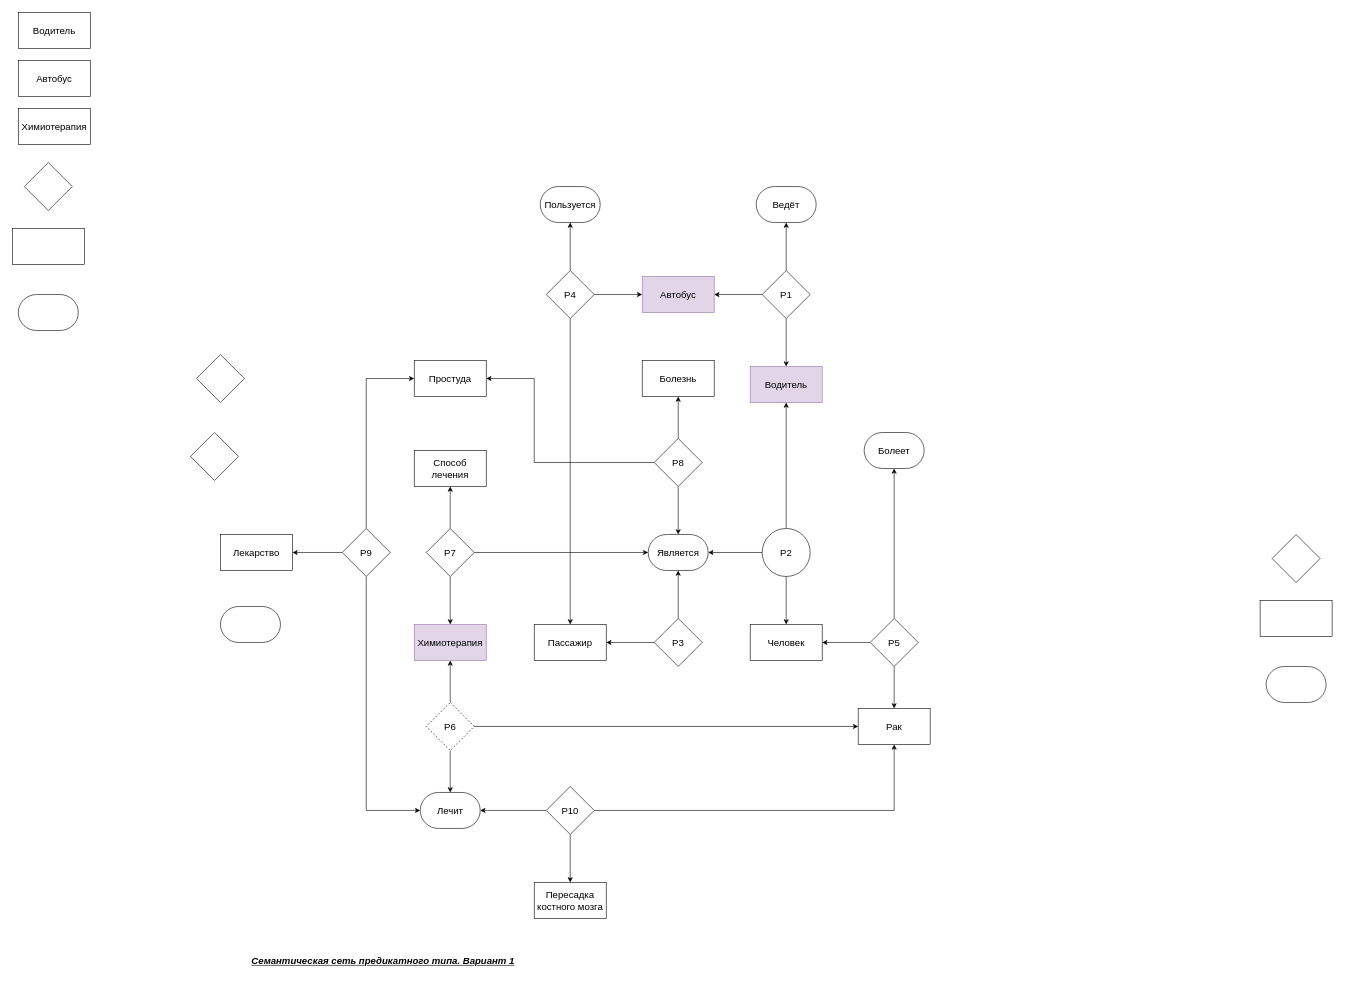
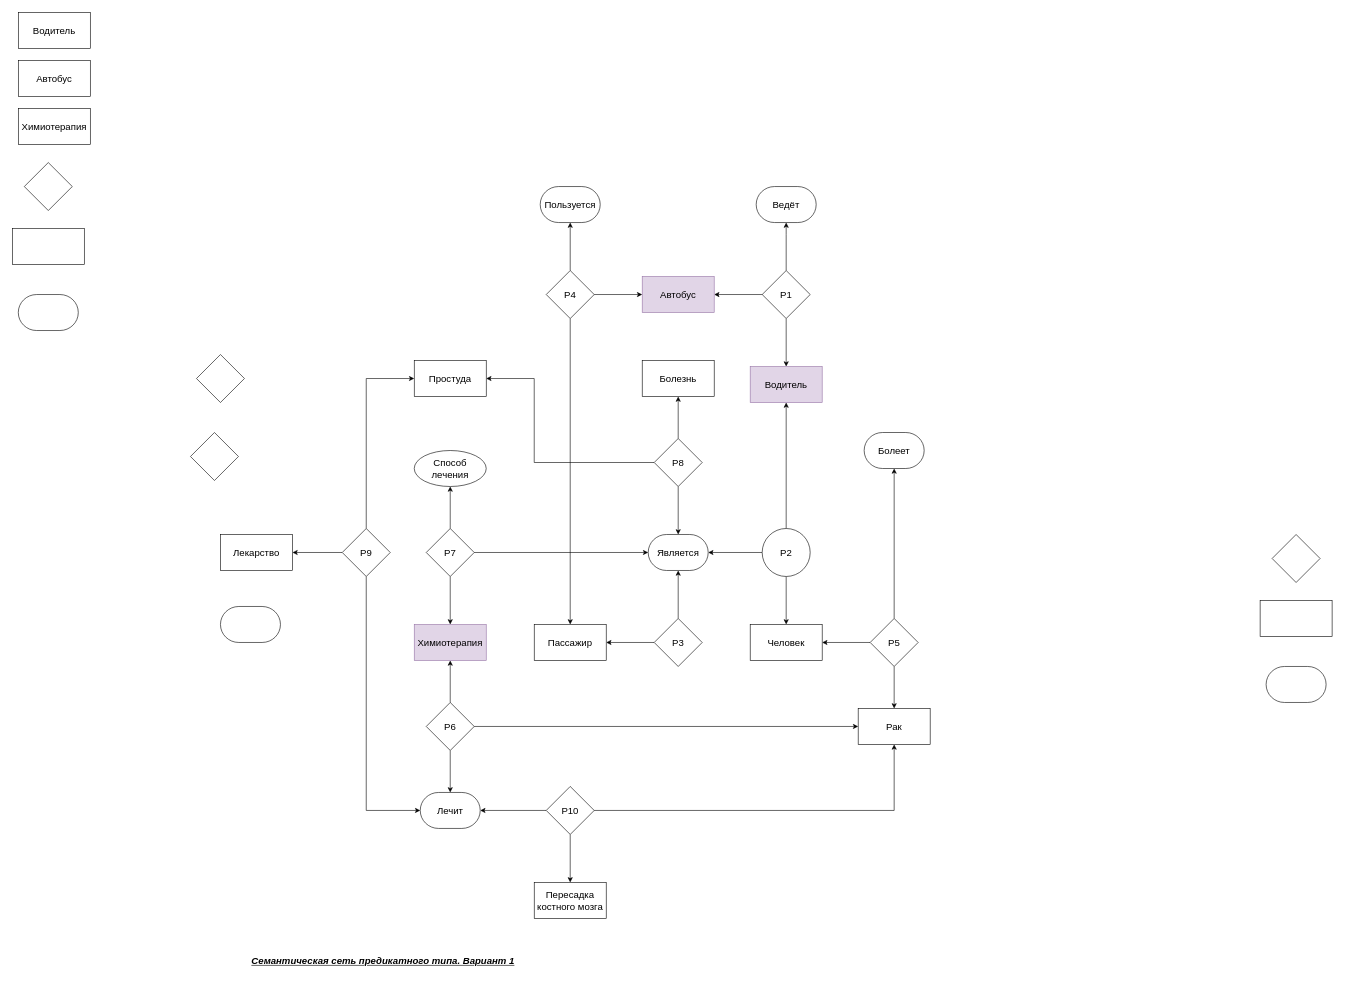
  <mxCell id="0" />
  <mxCell id="1" parent="0" />
  <mxCell id="2" value="Водитель" parent="1" style="rounded=0;whiteSpace=wrap;html=1;fontSize=16;" vertex="1"><mxGeometry as="geometry" x="30" y="20" width="120" height="60" /></mxCell>
  <mxCell id="3" value="Автобус" parent="1" style="rounded=0;whiteSpace=wrap;html=1;fontSize=16;" vertex="1"><mxGeometry as="geometry" x="30" y="100" width="120" height="60" /></mxCell>
  <mxCell id="4" value="Химиотерапия" parent="1" style="rounded=0;whiteSpace=wrap;html=1;fontSize=16;" vertex="1"><mxGeometry as="geometry" x="30" y="180" width="120" height="60" /></mxCell>
  <mxCell id="5" value="Семантическая сеть предикатного типа. Вариант 1" parent="1" style="text;html=1;resizable=0;points=[];autosize=1;align=left;verticalAlign=top;spacingTop=-4;fontSize=16;fontStyle=7" vertex="1"><mxGeometry as="geometry" x="417" y="1589" width="580" height="30" /></mxCell>
  <mxCell id="6" parent="1" style="edgeStyle=orthogonalEdgeStyle;rounded=0;orthogonalLoop=1;jettySize=auto;html=1;exitX=0;exitY=0.5;exitDx=0;exitDy=0;entryX=1;entryY=0.5;entryDx=0;entryDy=0;fontSize=16;" target="10" source="9" edge="1"><mxGeometry as="geometry" relative="1" /></mxCell>
  <mxCell id="7" parent="1" style="edgeStyle=orthogonalEdgeStyle;rounded=0;orthogonalLoop=1;jettySize=auto;html=1;exitX=0.5;exitY=1;exitDx=0;exitDy=0;entryX=0.5;entryY=0;entryDx=0;entryDy=0;fontSize=16;" target="15" source="9" edge="1"><mxGeometry as="geometry" relative="1" /></mxCell>
  <mxCell id="8" parent="1" style="edgeStyle=orthogonalEdgeStyle;rounded=0;orthogonalLoop=1;jettySize=auto;html=1;exitX=0.5;exitY=0;exitDx=0;exitDy=0;entryX=0.5;entryY=1;entryDx=0;entryDy=0;entryPerimeter=0;fontSize=16;" target="11" source="9" edge="1"><mxGeometry as="geometry" relative="1"><Array as="points"><mxPoint x="1310" y="390" /><mxPoint x="1310" y="390" /></Array></mxGeometry></mxCell>
  <mxCell id="9" value="Р1" parent="1" style="rhombus;whiteSpace=wrap;html=1;fontSize=16;" vertex="1"><mxGeometry as="geometry" x="1270" y="450" width="80" height="80" /></mxCell>
  <mxCell id="10" value="Автобус" parent="1" style="rounded=0;whiteSpace=wrap;html=1;fontSize=16;fillColor=#e1d5e7;strokeColor=#9673a6;" vertex="1"><mxGeometry as="geometry" x="1070" y="460" width="120" height="60" /></mxCell>
  <mxCell id="11" value="Ведёт" parent="1" style="strokeWidth=1;html=1;shape=mxgraph.flowchart.terminator;whiteSpace=wrap;fontSize=16;" vertex="1"><mxGeometry as="geometry" x="1260" y="310" width="100" height="60" /></mxCell>
  <mxCell id="12" value="" parent="1" style="rhombus;whiteSpace=wrap;html=1;fontSize=16;" vertex="1"><mxGeometry as="geometry" x="40" y="270" width="80" height="80" /></mxCell>
  <mxCell id="13" value="" parent="1" style="rounded=0;whiteSpace=wrap;html=1;fontSize=16;" vertex="1"><mxGeometry as="geometry" x="20" y="380" width="120" height="60" /></mxCell>
  <mxCell id="14" value="" parent="1" style="strokeWidth=1;html=1;shape=mxgraph.flowchart.terminator;whiteSpace=wrap;fontSize=16;" vertex="1"><mxGeometry as="geometry" x="30" y="490" width="100" height="60" /></mxCell>
  <mxCell id="15" value="Водитель" parent="1" style="rounded=0;whiteSpace=wrap;html=1;fontSize=16;fillColor=#e1d5e7;strokeColor=#9673a6;" vertex="1"><mxGeometry as="geometry" x="1250" y="610" width="120" height="60" /></mxCell>
  <mxCell id="16" parent="1" style="edgeStyle=orthogonalEdgeStyle;rounded=0;orthogonalLoop=1;jettySize=auto;html=1;exitX=0;exitY=0.5;exitDx=0;exitDy=0;entryX=1;entryY=0.5;entryDx=0;entryDy=0;entryPerimeter=0;fontSize=16;" target="20" source="19" edge="1"><mxGeometry as="geometry" relative="1" /></mxCell>
  <mxCell id="17" parent="1" style="edgeStyle=orthogonalEdgeStyle;rounded=0;orthogonalLoop=1;jettySize=auto;html=1;exitX=0.5;exitY=0;exitDx=0;exitDy=0;entryX=0.5;entryY=1;entryDx=0;entryDy=0;fontSize=16;" target="15" source="19" edge="1"><mxGeometry as="geometry" relative="1" /></mxCell>
  <mxCell id="18" parent="1" style="edgeStyle=orthogonalEdgeStyle;rounded=0;orthogonalLoop=1;jettySize=auto;html=1;exitX=0.5;exitY=1;exitDx=0;exitDy=0;entryX=0.5;entryY=0;entryDx=0;entryDy=0;" target="21" source="19" edge="1"><mxGeometry as="geometry" relative="1" /></mxCell>
  <mxCell id="19" value="Р2" parent="1" style="ellipse;whiteSpace=wrap;html=1;fontSize=16;" vertex="1"><mxGeometry as="geometry" x="1270" y="880" width="80" height="80" /></mxCell>
  <mxCell id="20" value="Является" parent="1" style="strokeWidth=1;html=1;shape=mxgraph.flowchart.terminator;whiteSpace=wrap;fontSize=16;" vertex="1"><mxGeometry as="geometry" x="1080" y="890" width="100" height="60" /></mxCell>
  <mxCell id="21" value="Человек" parent="1" style="rounded=0;whiteSpace=wrap;html=1;fontSize=16;" vertex="1"><mxGeometry as="geometry" x="1250" y="1040" width="120" height="60" /></mxCell>
  <mxCell id="22" parent="1" style="edgeStyle=orthogonalEdgeStyle;rounded=0;orthogonalLoop=1;jettySize=auto;html=1;exitX=0.5;exitY=1;exitDx=0;exitDy=0;entryX=0.5;entryY=0;entryDx=0;entryDy=0;" target="26" source="25" edge="1"><mxGeometry as="geometry" relative="1" /></mxCell>
  <mxCell id="23" parent="1" style="edgeStyle=orthogonalEdgeStyle;rounded=0;orthogonalLoop=1;jettySize=auto;html=1;exitX=0;exitY=0.5;exitDx=0;exitDy=0;entryX=1;entryY=0.5;entryDx=0;entryDy=0;" target="21" source="25" edge="1"><mxGeometry as="geometry" relative="1" /></mxCell>
  <mxCell id="24" parent="1" style="edgeStyle=orthogonalEdgeStyle;rounded=0;orthogonalLoop=1;jettySize=auto;html=1;exitX=0.5;exitY=0;exitDx=0;exitDy=0;entryX=0.5;entryY=1;entryDx=0;entryDy=0;entryPerimeter=0;" target="27" source="25" edge="1"><mxGeometry as="geometry" relative="1" /></mxCell>
  <mxCell id="25" value="Р5" parent="1" style="rhombus;whiteSpace=wrap;html=1;fontSize=16;" vertex="1"><mxGeometry as="geometry" x="1450" y="1030" width="80" height="80" /></mxCell>
  <mxCell id="26" value="Рак" parent="1" style="rounded=0;whiteSpace=wrap;html=1;fontSize=16;" vertex="1"><mxGeometry as="geometry" x="1430" y="1180" width="120" height="60" /></mxCell>
  <mxCell id="27" value="Болеет" parent="1" style="strokeWidth=1;html=1;shape=mxgraph.flowchart.terminator;whiteSpace=wrap;fontSize=16;" vertex="1"><mxGeometry as="geometry" x="1440" y="720" width="100" height="60" /></mxCell>
  <mxCell id="28" parent="1" style="edgeStyle=orthogonalEdgeStyle;rounded=0;orthogonalLoop=1;jettySize=auto;html=1;exitX=0.5;exitY=0;exitDx=0;exitDy=0;entryX=0.5;entryY=1;entryDx=0;entryDy=0;entryPerimeter=0;" target="20" source="30" edge="1"><mxGeometry as="geometry" relative="1" /></mxCell>
  <mxCell id="29" parent="1" style="edgeStyle=orthogonalEdgeStyle;rounded=0;orthogonalLoop=1;jettySize=auto;html=1;exitX=0;exitY=0.5;exitDx=0;exitDy=0;entryX=1;entryY=0.5;entryDx=0;entryDy=0;" target="32" source="30" edge="1"><mxGeometry as="geometry" relative="1" /></mxCell>
  <mxCell id="30" value="Р3" parent="1" style="rhombus;whiteSpace=wrap;html=1;fontSize=16;" vertex="1"><mxGeometry as="geometry" x="1090" y="1030" width="80" height="80" /></mxCell>
  <mxCell id="31" value="Пользуется" parent="1" style="strokeWidth=1;html=1;shape=mxgraph.flowchart.terminator;whiteSpace=wrap;fontSize=16;" vertex="1"><mxGeometry as="geometry" x="900" y="310" width="100" height="60" /></mxCell>
  <mxCell id="32" value="Пассажир" parent="1" style="rounded=0;whiteSpace=wrap;html=1;fontSize=16;" vertex="1"><mxGeometry as="geometry" x="890" y="1040" width="120" height="60" /></mxCell>
  <mxCell id="33" parent="1" style="edgeStyle=orthogonalEdgeStyle;rounded=0;orthogonalLoop=1;jettySize=auto;html=1;exitX=0.5;exitY=1;exitDx=0;exitDy=0;entryX=0.5;entryY=0;entryDx=0;entryDy=0;" target="32" source="36" edge="1"><mxGeometry as="geometry" relative="1" /></mxCell>
  <mxCell id="34" parent="1" style="edgeStyle=orthogonalEdgeStyle;rounded=0;orthogonalLoop=1;jettySize=auto;html=1;exitX=1;exitY=0.5;exitDx=0;exitDy=0;entryX=0;entryY=0.5;entryDx=0;entryDy=0;" target="10" source="36" edge="1"><mxGeometry as="geometry" relative="1" /></mxCell>
  <mxCell id="35" parent="1" style="edgeStyle=orthogonalEdgeStyle;rounded=0;orthogonalLoop=1;jettySize=auto;html=1;exitX=0.5;exitY=0;exitDx=0;exitDy=0;entryX=0.5;entryY=1;entryDx=0;entryDy=0;entryPerimeter=0;" target="31" source="36" edge="1"><mxGeometry as="geometry" relative="1" /></mxCell>
  <mxCell id="36" value="Р4" parent="1" style="rhombus;whiteSpace=wrap;html=1;fontSize=16;" vertex="1"><mxGeometry as="geometry" x="910" y="450" width="80" height="80" /></mxCell>
  <mxCell id="37" value="" parent="1" style="rhombus;whiteSpace=wrap;html=1;fontSize=16;" vertex="1"><mxGeometry as="geometry" x="317" y="720" width="80" height="80" /></mxCell>
  <mxCell id="38" value="Болезнь" parent="1" style="rounded=0;whiteSpace=wrap;html=1;fontSize=16;" vertex="1"><mxGeometry as="geometry" x="1070" y="600" width="120" height="60" /></mxCell>
  <mxCell id="39" value="" parent="1" style="strokeWidth=1;html=1;shape=mxgraph.flowchart.terminator;whiteSpace=wrap;fontSize=16;" vertex="1"><mxGeometry as="geometry" x="367" y="1010" width="100" height="60" /></mxCell>
  <mxCell id="40" value="" parent="1" style="rhombus;whiteSpace=wrap;html=1;fontSize=16;" vertex="1"><mxGeometry as="geometry" x="2120" y="890" width="80" height="80" /></mxCell>
  <mxCell id="41" value="" parent="1" style="rounded=0;whiteSpace=wrap;html=1;fontSize=16;" vertex="1"><mxGeometry as="geometry" x="2100" y="1000" width="120" height="60" /></mxCell>
  <mxCell id="42" value="" parent="1" style="strokeWidth=1;html=1;shape=mxgraph.flowchart.terminator;whiteSpace=wrap;fontSize=16;" vertex="1"><mxGeometry as="geometry" x="2110" y="1110" width="100" height="60" /></mxCell>
  <mxCell id="43" parent="1" style="edgeStyle=orthogonalEdgeStyle;rounded=0;orthogonalLoop=1;jettySize=auto;html=1;exitX=1;exitY=0.5;exitDx=0;exitDy=0;entryX=0;entryY=0.5;entryDx=0;entryDy=0;" target="26" source="46" edge="1"><mxGeometry as="geometry" relative="1" /></mxCell>
  <mxCell id="44" parent="1" style="edgeStyle=orthogonalEdgeStyle;rounded=0;orthogonalLoop=1;jettySize=auto;html=1;exitX=0.5;exitY=1;exitDx=0;exitDy=0;entryX=0.5;entryY=0;entryDx=0;entryDy=0;entryPerimeter=0;" target="48" source="46" edge="1"><mxGeometry as="geometry" relative="1" /></mxCell>
  <mxCell id="45" parent="1" style="edgeStyle=orthogonalEdgeStyle;rounded=0;orthogonalLoop=1;jettySize=auto;html=1;exitX=0.5;exitY=0;exitDx=0;exitDy=0;entryX=0.5;entryY=1;entryDx=0;entryDy=0;" target="47" source="46" edge="1"><mxGeometry as="geometry" relative="1"><Array as="points"><mxPoint x="750" y="1170" /></Array></mxGeometry></mxCell>
- <mxCell id="46" value="Р6" parent="1" style="rhombus;whiteSpace=wrap;html=1;fontSize=16;dashed=1;" vertex="1"><mxGeometry as="geometry" x="710" y="1170" width="80" height="80" /></mxCell>
+ <mxCell id="46" value="Р6" parent="1" style="rhombus;whiteSpace=wrap;html=1;fontSize=16;" vertex="1"><mxGeometry as="geometry" x="710" y="1170" width="80" height="80" /></mxCell>
  <mxCell id="47" value="Химиотерапия" parent="1" style="rounded=0;whiteSpace=wrap;html=1;fontSize=16;fillColor=#e1d5e7;strokeColor=#9673a6;" vertex="1"><mxGeometry as="geometry" x="690" y="1040" width="120" height="60" /></mxCell>
  <mxCell id="48" value="Лечит" parent="1" style="strokeWidth=1;html=1;shape=mxgraph.flowchart.terminator;whiteSpace=wrap;fontSize=16;" vertex="1"><mxGeometry as="geometry" x="700" y="1320" width="100" height="60" /></mxCell>
  <mxCell id="49" parent="1" style="edgeStyle=orthogonalEdgeStyle;rounded=0;orthogonalLoop=1;jettySize=auto;html=1;exitX=1;exitY=0.5;exitDx=0;exitDy=0;entryX=0;entryY=0.5;entryDx=0;entryDy=0;entryPerimeter=0;" target="20" source="52" edge="1"><mxGeometry as="geometry" relative="1" /></mxCell>
  <mxCell id="50" parent="1" style="edgeStyle=orthogonalEdgeStyle;rounded=0;orthogonalLoop=1;jettySize=auto;html=1;exitX=0.5;exitY=1;exitDx=0;exitDy=0;entryX=0.5;entryY=0;entryDx=0;entryDy=0;" target="47" source="52" edge="1"><mxGeometry as="geometry" relative="1" /></mxCell>
  <mxCell id="51" parent="1" style="edgeStyle=orthogonalEdgeStyle;rounded=0;orthogonalLoop=1;jettySize=auto;html=1;exitX=0.5;exitY=0;exitDx=0;exitDy=0;entryX=0.5;entryY=1;entryDx=0;entryDy=0;" target="53" source="52" edge="1"><mxGeometry as="geometry" relative="1" /></mxCell>
  <mxCell id="52" value="Р7" parent="1" style="rhombus;whiteSpace=wrap;html=1;fontSize=16;" vertex="1"><mxGeometry as="geometry" x="710" y="880" width="80" height="80" /></mxCell>
- <mxCell id="53" value="Способ лечения" parent="1" style="rounded=0;whiteSpace=wrap;html=1;fontSize=16;" vertex="1"><mxGeometry as="geometry" x="690" y="750" width="120" height="60" /></mxCell>
+ <mxCell id="53" value="Способ лечения" parent="1" style="ellipse;whiteSpace=wrap;html=1;fontSize=16;" vertex="1"><mxGeometry as="geometry" x="690" y="750" width="120" height="60" /></mxCell>
  <mxCell id="54" value="Простуда" parent="1" style="rounded=0;whiteSpace=wrap;html=1;fontSize=16;" vertex="1"><mxGeometry as="geometry" x="690" y="600" width="120" height="60" /></mxCell>
  <mxCell id="55" parent="1" style="edgeStyle=orthogonalEdgeStyle;rounded=0;orthogonalLoop=1;jettySize=auto;html=1;exitX=0.5;exitY=1;exitDx=0;exitDy=0;entryX=0.5;entryY=0;entryDx=0;entryDy=0;entryPerimeter=0;" target="20" source="58" edge="1"><mxGeometry as="geometry" relative="1" /></mxCell>
  <mxCell id="56" parent="1" style="edgeStyle=orthogonalEdgeStyle;rounded=0;orthogonalLoop=1;jettySize=auto;html=1;exitX=0.5;exitY=0;exitDx=0;exitDy=0;entryX=0.5;entryY=1;entryDx=0;entryDy=0;" target="38" source="58" edge="1"><mxGeometry as="geometry" relative="1" /></mxCell>
  <mxCell id="57" parent="1" style="edgeStyle=orthogonalEdgeStyle;rounded=0;orthogonalLoop=1;jettySize=auto;html=1;exitX=0;exitY=0.5;exitDx=0;exitDy=0;entryX=1;entryY=0.5;entryDx=0;entryDy=0;" target="54" source="58" edge="1"><mxGeometry as="geometry" relative="1"><Array as="points"><mxPoint x="890" y="770" /><mxPoint x="890" y="630" /></Array></mxGeometry></mxCell>
  <mxCell id="58" value="Р8" parent="1" style="rhombus;whiteSpace=wrap;html=1;fontSize=16;" vertex="1"><mxGeometry as="geometry" x="1090" y="730" width="80" height="80" /></mxCell>
  <mxCell id="59" value="Лекарство" parent="1" style="rounded=0;whiteSpace=wrap;html=1;fontSize=16;" vertex="1"><mxGeometry as="geometry" x="367" y="890" width="120" height="60" /></mxCell>
  <mxCell id="60" value="" parent="1" style="rhombus;whiteSpace=wrap;html=1;fontSize=16;" vertex="1"><mxGeometry as="geometry" x="327" y="590" width="80" height="80" /></mxCell>
  <mxCell id="61" parent="1" style="edgeStyle=orthogonalEdgeStyle;rounded=0;orthogonalLoop=1;jettySize=auto;html=1;exitX=0.5;exitY=0;exitDx=0;exitDy=0;entryX=0;entryY=0.5;entryDx=0;entryDy=0;" target="54" source="64" edge="1"><mxGeometry as="geometry" relative="1" /></mxCell>
  <mxCell id="62" parent="1" style="edgeStyle=orthogonalEdgeStyle;rounded=0;orthogonalLoop=1;jettySize=auto;html=1;exitX=0.5;exitY=1;exitDx=0;exitDy=0;entryX=0;entryY=0.5;entryDx=0;entryDy=0;entryPerimeter=0;" target="48" source="64" edge="1"><mxGeometry as="geometry" relative="1" /></mxCell>
  <mxCell id="63" parent="1" style="edgeStyle=orthogonalEdgeStyle;rounded=0;orthogonalLoop=1;jettySize=auto;html=1;exitX=0;exitY=0.5;exitDx=0;exitDy=0;entryX=1;entryY=0.5;entryDx=0;entryDy=0;" target="59" source="64" edge="1"><mxGeometry as="geometry" relative="1" /></mxCell>
  <mxCell id="64" value="Р9" parent="1" style="rhombus;whiteSpace=wrap;html=1;fontSize=16;" vertex="1"><mxGeometry as="geometry" x="570" y="880" width="80" height="80" /></mxCell>
  <mxCell id="65" parent="1" style="edgeStyle=orthogonalEdgeStyle;rounded=0;orthogonalLoop=1;jettySize=auto;html=1;exitX=0;exitY=0.5;exitDx=0;exitDy=0;entryX=1;entryY=0.5;entryDx=0;entryDy=0;entryPerimeter=0;" target="48" source="68" edge="1"><mxGeometry as="geometry" relative="1" /></mxCell>
  <mxCell id="66" parent="1" style="edgeStyle=orthogonalEdgeStyle;rounded=0;orthogonalLoop=1;jettySize=auto;html=1;exitX=0.5;exitY=1;exitDx=0;exitDy=0;entryX=0.5;entryY=0;entryDx=0;entryDy=0;" target="69" source="68" edge="1"><mxGeometry as="geometry" relative="1" /></mxCell>
  <mxCell id="67" parent="1" style="edgeStyle=orthogonalEdgeStyle;rounded=0;orthogonalLoop=1;jettySize=auto;html=1;exitX=1;exitY=0.5;exitDx=0;exitDy=0;entryX=0.5;entryY=1;entryDx=0;entryDy=0;" target="26" source="68" edge="1"><mxGeometry as="geometry" relative="1" /></mxCell>
  <mxCell id="68" value="Р10" parent="1" style="rhombus;whiteSpace=wrap;html=1;fontSize=16;" vertex="1"><mxGeometry as="geometry" x="910" y="1310" width="80" height="80" /></mxCell>
  <mxCell id="69" value="Пересадка костного мозга" parent="1" style="rounded=0;whiteSpace=wrap;html=1;fontSize=16;" vertex="1"><mxGeometry as="geometry" x="890" y="1470" width="120" height="60" /></mxCell>
